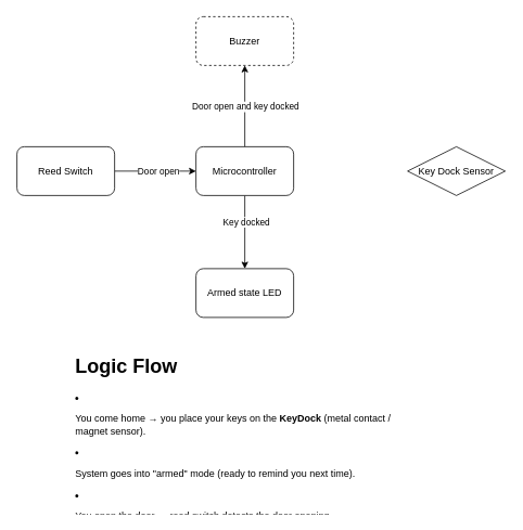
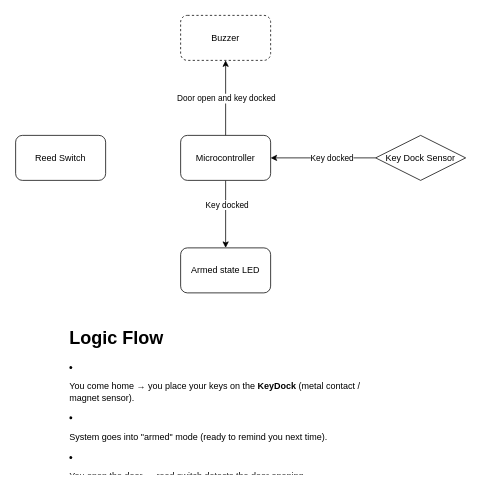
  <mxCell id="0" />
  <mxCell id="1" parent="0" />
  <mxCell id="2" style="edgeStyle=orthogonalEdgeStyle;rounded=0;orthogonalLoop=1;jettySize=auto;html=1;entryX=0.5;entryY=1;entryDx=0;entryDy=0;" edge="1" parent="1" source="6" target="13"><mxGeometry relative="1" as="geometry" /></mxCell>
  <mxCell id="3" value="Door open and key docked" style="edgeLabel;html=1;align=center;verticalAlign=middle;resizable=0;points=[];" vertex="1" connectable="0" parent="2"><mxGeometry x="0.3" y="-2" relative="1" as="geometry"><mxPoint x="-2" y="15" as="offset" /></mxGeometry></mxCell>
  <mxCell id="4" style="edgeStyle=orthogonalEdgeStyle;rounded=0;orthogonalLoop=1;jettySize=auto;html=1;exitX=0.5;exitY=1;exitDx=0;exitDy=0;entryX=0.5;entryY=0;entryDx=0;entryDy=0;" edge="1" parent="1" source="6" target="14"><mxGeometry relative="1" as="geometry" /></mxCell>
  <mxCell id="5" value="Key docked" style="edgeLabel;html=1;align=center;verticalAlign=middle;resizable=0;points=[];" vertex="1" connectable="0" parent="4"><mxGeometry x="-0.289" y="1" relative="1" as="geometry"><mxPoint as="offset" /></mxGeometry></mxCell>
  <mxCell id="6" value="Microcontroller" style="rounded=1;whiteSpace=wrap;html=1;" vertex="1" parent="1"><mxGeometry x="240" y="180" width="120" height="60" as="geometry" /></mxCell>
- <mxCell id="7" style="edgeStyle=orthogonalEdgeStyle;rounded=0;orthogonalLoop=1;jettySize=auto;html=1;" edge="1" parent="1" source="9" target="6"><mxGeometry relative="1" as="geometry" /></mxCell>
- <mxCell id="8" value="Door open" style="edgeLabel;html=1;align=center;verticalAlign=middle;resizable=0;points=[];" vertex="1" connectable="0" parent="7"><mxGeometry x="0.06" relative="1" as="geometry"><mxPoint as="offset" /></mxGeometry></mxCell>
  <mxCell id="9" value="Reed Switch" style="rounded=1;whiteSpace=wrap;html=1;" vertex="1" parent="1"><mxGeometry x="20" y="180" width="120" height="60" as="geometry" /></mxCell>
+ <mxCell id="10" style="edgeStyle=orthogonalEdgeStyle;rounded=0;orthogonalLoop=1;jettySize=auto;html=1;exitX=0;exitY=0.5;exitDx=0;exitDy=0;entryX=1;entryY=0.5;entryDx=0;entryDy=0;" edge="1" parent="1" source="12" target="6"><mxGeometry relative="1" as="geometry" /></mxCell>
+ <mxCell id="11" value="Key docked" style="edgeLabel;html=1;align=center;verticalAlign=middle;resizable=0;points=[];" vertex="1" connectable="0" parent="10"><mxGeometry x="-0.156" relative="1" as="geometry"><mxPoint as="offset" /></mxGeometry></mxCell>
  <mxCell id="12" value="Key Dock Sensor" style="rhombus;whiteSpace=wrap;html=1;" vertex="1" parent="1"><mxGeometry x="500" y="180" width="120" height="60" as="geometry" /></mxCell>
  <mxCell id="13" value="Buzzer" style="rounded=1;whiteSpace=wrap;html=1;dashed=1;" vertex="1" parent="1"><mxGeometry x="240" y="20" width="120" height="60" as="geometry" /></mxCell>
  <mxCell id="14" value="Armed state LED" style="rounded=1;whiteSpace=wrap;html=1;" vertex="1" parent="1"><mxGeometry x="240" y="330" width="120" height="60" as="geometry" /></mxCell>
  <mxCell id="15" value="&lt;h1 style=&quot;margin-top: 0px;&quot;&gt;Logic Flow&lt;/h1&gt;&lt;p&gt;&lt;/p&gt;&lt;li class=&quot;&quot; data-end=&quot;1283&quot; data-start=&quot;1193&quot;&gt;&lt;p class=&quot;&quot; data-end=&quot;1283&quot; data-start=&quot;1196&quot;&gt;You come home → you place your keys on the &lt;strong data-end=&quot;1250&quot; data-start=&quot;1239&quot;&gt;KeyDock&lt;/strong&gt; (metal contact / magnet sensor).&lt;/p&gt;&lt;/li&gt;&lt;li class=&quot;&quot; data-end=&quot;1283&quot; data-start=&quot;1193&quot;&gt;&lt;p class=&quot;&quot; data-end=&quot;1283&quot; data-start=&quot;1196&quot;&gt;System goes into &quot;armed&quot; mode (ready to remind you next time).&lt;/p&gt;&lt;/li&gt;&lt;li class=&quot;&quot; data-end=&quot;1410&quot; data-start=&quot;1350&quot;&gt;&lt;p class=&quot;&quot; data-end=&quot;1410&quot; data-start=&quot;1353&quot;&gt;You open the door → reed switch detects the door opening.&lt;/p&gt;&lt;/li&gt;&lt;li class=&quot;&quot; data-end=&quot;1492&quot; data-start=&quot;1411&quot;&gt;&lt;p class=&quot;&quot; data-end=&quot;1492&quot; data-start=&quot;1414&quot;&gt;If the &lt;strong data-end=&quot;1442&quot; data-start=&quot;1421&quot;&gt;key is not docked&lt;/strong&gt; at that moment → buzzer sounds for ~5–10 seconds.&lt;/p&gt;&lt;/li&gt;&lt;li class=&quot;&quot; data-end=&quot;1530&quot; data-start=&quot;1493&quot;&gt;&lt;p class=&quot;&quot; data-end=&quot;1530&quot; data-start=&quot;1496&quot;&gt;If the key &lt;em data-end=&quot;1511&quot; data-start=&quot;1507&quot;&gt;is&lt;/em&gt; docked → no sound.&lt;/p&gt;&lt;/li&gt;&lt;br&gt;&lt;p&gt;&lt;/p&gt;" style="text;html=1;whiteSpace=wrap;overflow=hidden;rounded=0;" vertex="1" parent="1"><mxGeometry x="90" y="430" width="420" height="200" as="geometry" /></mxCell>
